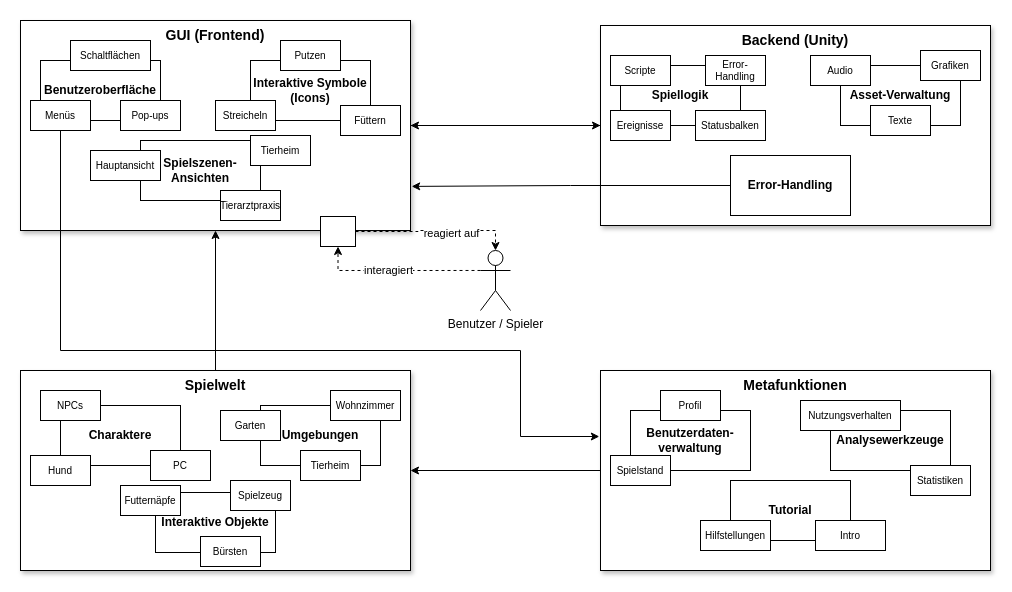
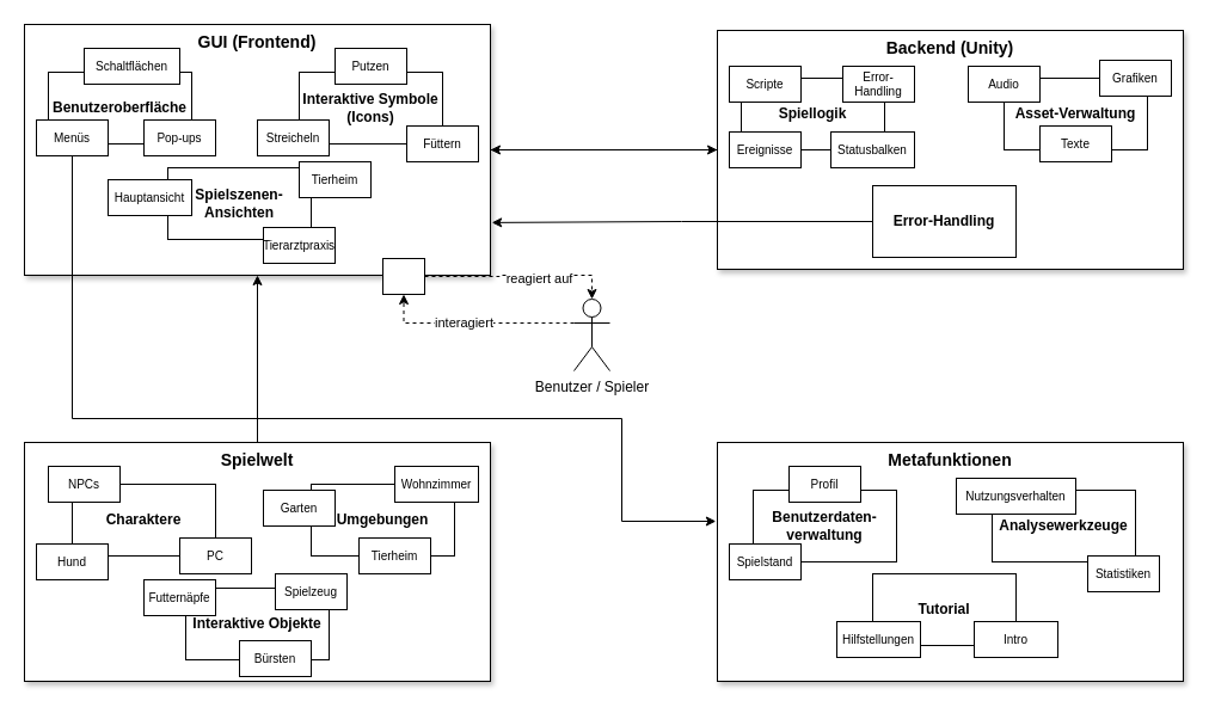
  <mxCell id="0" />
  <mxCell id="1" parent="0" />
  <mxCell id="2" style="edgeStyle=orthogonalEdgeStyle;rounded=0;orthogonalLoop=1;jettySize=auto;html=1;entryX=0;entryY=0.5;entryDx=0;entryDy=0;" edge="1" parent="1" source="3" target="9"><mxGeometry relative="1" as="geometry" /></mxCell>
  <mxCell id="3" value="GUI (Frontend)" style="whiteSpace=wrap;html=1;shadow=1;align=center;verticalAlign=top;fontStyle=1;fontSize=14;" vertex="1" parent="1"><mxGeometry x="20" y="20" width="390" height="210" as="geometry" /></mxCell>
- <mxCell id="4" style="edgeStyle=orthogonalEdgeStyle;rounded=0;orthogonalLoop=1;jettySize=auto;html=1;entryX=1;entryY=0.5;entryDx=0;entryDy=0;" edge="1" parent="1" source="5" target="7"><mxGeometry relative="1" as="geometry" /></mxCell>
  <mxCell id="5" value="Metafunktionen" style="whiteSpace=wrap;html=1;shadow=1;align=center;verticalAlign=top;fontStyle=1;fontSize=14;" vertex="1" parent="1"><mxGeometry x="600" y="370" width="390" height="200" as="geometry" /></mxCell>
  <mxCell id="6" style="edgeStyle=orthogonalEdgeStyle;rounded=0;orthogonalLoop=1;jettySize=auto;html=1;entryX=0.5;entryY=1;entryDx=0;entryDy=0;" edge="1" parent="1" source="7" target="3"><mxGeometry relative="1" as="geometry" /></mxCell>
  <mxCell id="7" value="Spielwelt" style="whiteSpace=wrap;html=1;shadow=1;align=center;verticalAlign=top;fontStyle=1;fontSize=14;" vertex="1" parent="1"><mxGeometry x="20" y="370" width="390" height="200" as="geometry" /></mxCell>
  <mxCell id="8" style="edgeStyle=orthogonalEdgeStyle;rounded=0;orthogonalLoop=1;jettySize=auto;html=1;" edge="1" parent="1" source="9" target="3"><mxGeometry relative="1" as="geometry" /></mxCell>
  <mxCell id="9" value="Backend (Unity)" style="whiteSpace=wrap;html=1;shadow=1;align=center;verticalAlign=top;fontStyle=1;fontSize=14;" vertex="1" parent="1"><mxGeometry x="600" y="25" width="390" height="200" as="geometry" /></mxCell>
  <mxCell id="10" style="edgeStyle=orthogonalEdgeStyle;rounded=0;orthogonalLoop=1;jettySize=auto;html=1;exitX=0;exitY=0.333;exitDx=0;exitDy=0;exitPerimeter=0;entryX=0.5;entryY=1;entryDx=0;entryDy=0;dashed=1;" edge="1" parent="1" source="12" target="27"><mxGeometry relative="1" as="geometry" /></mxCell>
  <mxCell id="11" value="interagiert" style="edgeLabel;html=1;align=center;verticalAlign=middle;resizable=0;points=[];" vertex="1" connectable="0" parent="10"><mxGeometry x="0.12" relative="1" as="geometry"><mxPoint as="offset" /></mxGeometry></mxCell>
  <mxCell id="12" value="Benutzer / Spieler" style="shape=umlActor;verticalLabelPosition=bottom;verticalAlign=top;html=1;outlineConnect=0;" vertex="1" parent="1"><mxGeometry x="480" y="250" width="30" height="60" as="geometry" /></mxCell>
  <mxCell id="13" value="&lt;strong style=&quot;font-size: 12px;&quot;&gt;Benutzeroberfläche&lt;/strong&gt;" style="rounded=0;whiteSpace=wrap;html=1;fontStyle=0;fontSize=12;" vertex="1" parent="1"><mxGeometry x="40" y="60" width="120" height="60" as="geometry" /></mxCell>
  <mxCell id="14" value="&lt;strong&gt;Interaktive Symbole (Icons)&lt;br&gt;&lt;/strong&gt;" style="rounded=0;whiteSpace=wrap;html=1;fontStyle=0;fontSize=12;" vertex="1" parent="1"><mxGeometry x="250" y="60" width="120" height="60" as="geometry" /></mxCell>
  <mxCell id="15" value="&lt;strong&gt;Spielszenen-Ansichten&lt;/strong&gt;" style="rounded=0;whiteSpace=wrap;html=1;fontStyle=0;fontSize=12;" vertex="1" parent="1"><mxGeometry x="140" y="140" width="120" height="60" as="geometry" /></mxCell>
  <mxCell id="16" value="&lt;strong&gt;Charaktere&lt;/strong&gt;" style="rounded=0;whiteSpace=wrap;html=1;fontStyle=0;fontSize=12;" vertex="1" parent="1"><mxGeometry x="60" y="405" width="120" height="60" as="geometry" /></mxCell>
  <mxCell id="17" value="&lt;strong&gt;Umgebungen&lt;/strong&gt;" style="rounded=0;whiteSpace=wrap;html=1;fontStyle=0;fontSize=12;" vertex="1" parent="1"><mxGeometry x="260" y="405" width="120" height="60" as="geometry" /></mxCell>
  <mxCell id="18" value="&lt;strong&gt;Interaktive Objekte&lt;/strong&gt;" style="rounded=0;whiteSpace=wrap;html=1;fontStyle=0;fontSize=12;" vertex="1" parent="1"><mxGeometry x="155" y="492" width="120" height="60" as="geometry" /></mxCell>
  <mxCell id="19" value="&lt;strong&gt;Benutzerdaten-verwaltung&lt;/strong&gt;" style="rounded=0;whiteSpace=wrap;html=1;fontStyle=0;fontSize=12;" vertex="1" parent="1"><mxGeometry x="630" y="410" width="120" height="60" as="geometry" /></mxCell>
  <mxCell id="20" value="&lt;strong&gt;Analysewerkzeuge&lt;/strong&gt;" style="rounded=0;whiteSpace=wrap;html=1;fontStyle=0;fontSize=12;" vertex="1" parent="1"><mxGeometry x="830" y="410" width="120" height="60" as="geometry" /></mxCell>
  <mxCell id="21" value="&lt;strong&gt;Tutorial&lt;/strong&gt;" style="rounded=0;whiteSpace=wrap;html=1;fontStyle=0;fontSize=12;" vertex="1" parent="1"><mxGeometry x="730" y="480" width="120" height="60" as="geometry" /></mxCell>
  <mxCell id="22" value="&lt;strong&gt;Spiellogik&lt;/strong&gt;" style="rounded=0;whiteSpace=wrap;html=1;fontStyle=0;fontSize=12;" vertex="1" parent="1"><mxGeometry x="620" y="65" width="120" height="60" as="geometry" /></mxCell>
  <mxCell id="23" value="&lt;strong&gt;Asset-Verwaltung&lt;/strong&gt;" style="rounded=0;whiteSpace=wrap;html=1;fontStyle=0;fontSize=12;" vertex="1" parent="1"><mxGeometry x="840" y="65" width="120" height="60" as="geometry" /></mxCell>
  <mxCell id="24" value="Error-Handling" style="rounded=0;whiteSpace=wrap;html=1;fontStyle=1;fontSize=12;" vertex="1" parent="1"><mxGeometry x="730" y="155" width="120" height="60" as="geometry" /></mxCell>
  <mxCell id="25" style="edgeStyle=orthogonalEdgeStyle;rounded=0;orthogonalLoop=1;jettySize=auto;html=1;dashed=1;" edge="1" parent="1" source="27" target="12"><mxGeometry relative="1" as="geometry" /></mxCell>
  <mxCell id="26" value="reagiert auf" style="edgeLabel;html=1;align=center;verticalAlign=middle;resizable=0;points=[];" vertex="1" connectable="0" parent="25"><mxGeometry x="0.195" y="-2" relative="1" as="geometry"><mxPoint as="offset" /></mxGeometry></mxCell>
  <mxCell id="27" value="" style="rounded=0;whiteSpace=wrap;html=1;" vertex="1" parent="1"><mxGeometry x="320" y="216" width="35" height="30" as="geometry" /></mxCell>
  <mxCell id="28" value="Menüs" style="rounded=0;whiteSpace=wrap;html=1;fontSize=10;" vertex="1" parent="1"><mxGeometry x="30" y="100" width="60" height="30" as="geometry" /></mxCell>
  <mxCell id="29" value="Füttern" style="rounded=0;whiteSpace=wrap;html=1;fontSize=10;" vertex="1" parent="1"><mxGeometry x="340" y="105" width="60" height="30" as="geometry" /></mxCell>
  <mxCell id="30" value="Schaltflächen" style="rounded=0;whiteSpace=wrap;html=1;fontSize=10;" vertex="1" parent="1"><mxGeometry x="70" y="40" width="80" height="30" as="geometry" /></mxCell>
  <mxCell id="31" value="Pop-ups" style="rounded=0;whiteSpace=wrap;html=1;fontSize=10;" vertex="1" parent="1"><mxGeometry x="120" y="100" width="60" height="30" as="geometry" /></mxCell>
  <mxCell id="32" value="Streicheln" style="rounded=0;whiteSpace=wrap;html=1;fontSize=10;" vertex="1" parent="1"><mxGeometry x="215" y="100" width="60" height="30" as="geometry" /></mxCell>
  <mxCell id="33" value="Putzen" style="rounded=0;whiteSpace=wrap;html=1;fontSize=10;" vertex="1" parent="1"><mxGeometry x="280" y="40" width="60" height="30" as="geometry" /></mxCell>
  <mxCell id="34" value="Hauptansicht" style="rounded=0;whiteSpace=wrap;html=1;fontSize=10;" vertex="1" parent="1"><mxGeometry x="90" y="150" width="70" height="30" as="geometry" /></mxCell>
  <mxCell id="35" value="Tierheim" style="rounded=0;whiteSpace=wrap;html=1;fontSize=10;" vertex="1" parent="1"><mxGeometry x="250" y="135" width="60" height="30" as="geometry" /></mxCell>
  <mxCell id="36" value="Tierarztpraxis" style="rounded=0;whiteSpace=wrap;html=1;fontSize=10;" vertex="1" parent="1"><mxGeometry x="220" y="190" width="60" height="30" as="geometry" /></mxCell>
  <mxCell id="37" value="Spielstand" style="rounded=0;whiteSpace=wrap;html=1;fontSize=10;" vertex="1" parent="1"><mxGeometry x="610" y="455" width="60" height="30" as="geometry" /></mxCell>
  <mxCell id="38" value="Profil" style="rounded=0;whiteSpace=wrap;html=1;fontSize=10;" vertex="1" parent="1"><mxGeometry x="660" y="390" width="60" height="30" as="geometry" /></mxCell>
  <mxCell id="39" value="Nutzungsverhalten" style="rounded=0;whiteSpace=wrap;html=1;fontSize=10;" vertex="1" parent="1"><mxGeometry x="800" y="400" width="100" height="30" as="geometry" /></mxCell>
  <mxCell id="40" value="Statistiken" style="rounded=0;whiteSpace=wrap;html=1;fontSize=10;" vertex="1" parent="1"><mxGeometry x="910" y="465" width="60" height="30" as="geometry" /></mxCell>
  <mxCell id="41" value="Hilfstellungen" style="rounded=0;whiteSpace=wrap;html=1;fontSize=10;" vertex="1" parent="1"><mxGeometry x="700" y="520" width="70" height="30" as="geometry" /></mxCell>
  <mxCell id="42" value="Intro" style="rounded=0;whiteSpace=wrap;html=1;fontSize=10;" vertex="1" parent="1"><mxGeometry x="815" y="520" width="70" height="30" as="geometry" /></mxCell>
  <mxCell id="43" value="NPCs" style="rounded=0;whiteSpace=wrap;html=1;fontSize=10;" vertex="1" parent="1"><mxGeometry x="40" y="390" width="60" height="30" as="geometry" /></mxCell>
  <mxCell id="44" value="Hund" style="rounded=0;whiteSpace=wrap;html=1;fontSize=10;" vertex="1" parent="1"><mxGeometry x="30" y="455" width="60" height="30" as="geometry" /></mxCell>
  <mxCell id="45" value="PC" style="rounded=0;whiteSpace=wrap;html=1;fontSize=10;" vertex="1" parent="1"><mxGeometry x="150" y="450" width="60" height="30" as="geometry" /></mxCell>
  <mxCell id="46" value="Wohnzimmer" style="rounded=0;whiteSpace=wrap;html=1;fontSize=10;" vertex="1" parent="1"><mxGeometry x="330" y="390" width="70" height="30" as="geometry" /></mxCell>
  <mxCell id="47" value="Tierheim" style="rounded=0;whiteSpace=wrap;html=1;fontSize=10;" vertex="1" parent="1"><mxGeometry x="300" y="450" width="60" height="30" as="geometry" /></mxCell>
  <mxCell id="48" value="Garten" style="rounded=0;whiteSpace=wrap;html=1;fontSize=10;" vertex="1" parent="1"><mxGeometry x="220" y="410" width="60" height="30" as="geometry" /></mxCell>
  <mxCell id="49" value="Spielzeug" style="rounded=0;whiteSpace=wrap;html=1;fontSize=10;" vertex="1" parent="1"><mxGeometry x="230" y="480" width="60" height="30" as="geometry" /></mxCell>
  <mxCell id="50" value="Bürsten" style="rounded=0;whiteSpace=wrap;html=1;fontSize=10;" vertex="1" parent="1"><mxGeometry x="200" y="536" width="60" height="30" as="geometry" /></mxCell>
  <mxCell id="51" value="Futternäpfe" style="rounded=0;whiteSpace=wrap;html=1;fontSize=10;" vertex="1" parent="1"><mxGeometry x="120" y="485" width="60" height="30" as="geometry" /></mxCell>
  <mxCell id="52" value="Scripte " style="rounded=0;whiteSpace=wrap;html=1;fontSize=10;" vertex="1" parent="1"><mxGeometry x="610" y="55" width="60" height="30" as="geometry" /></mxCell>
  <mxCell id="53" value="Ereignisse" style="rounded=0;whiteSpace=wrap;html=1;fontSize=10;" vertex="1" parent="1"><mxGeometry x="610" y="110" width="60" height="30" as="geometry" /></mxCell>
  <mxCell id="54" value="Audio" style="rounded=0;whiteSpace=wrap;html=1;fontSize=10;" vertex="1" parent="1"><mxGeometry x="810" y="55" width="60" height="30" as="geometry" /></mxCell>
  <mxCell id="55" value="Texte" style="rounded=0;whiteSpace=wrap;html=1;fontSize=10;" vertex="1" parent="1"><mxGeometry x="870" y="105" width="60" height="30" as="geometry" /></mxCell>
  <mxCell id="56" value="Grafiken" style="rounded=0;whiteSpace=wrap;html=1;fontSize=10;" vertex="1" parent="1"><mxGeometry x="920" y="50" width="60" height="30" as="geometry" /></mxCell>
  <mxCell id="57" value="Statusbalken" style="rounded=0;whiteSpace=wrap;html=1;fontSize=10;" vertex="1" parent="1"><mxGeometry x="695" y="110" width="70" height="30" as="geometry" /></mxCell>
  <mxCell id="58" value="Error-Handling" style="rounded=0;whiteSpace=wrap;html=1;fontSize=10;" vertex="1" parent="1"><mxGeometry x="705" y="55" width="60" height="30" as="geometry" /></mxCell>
  <mxCell id="59" style="edgeStyle=orthogonalEdgeStyle;rounded=0;orthogonalLoop=1;jettySize=auto;html=1;entryX=1.003;entryY=0.79;entryDx=0;entryDy=0;entryPerimeter=0;" edge="1" parent="1" source="24" target="3"><mxGeometry relative="1" as="geometry" /></mxCell>
  <mxCell id="60" style="edgeStyle=orthogonalEdgeStyle;rounded=0;orthogonalLoop=1;jettySize=auto;html=1;entryX=-0.003;entryY=0.33;entryDx=0;entryDy=0;entryPerimeter=0;" edge="1" parent="1" source="28" target="5"><mxGeometry relative="1" as="geometry"><Array as="points"><mxPoint x="60" y="350" /><mxPoint x="520" y="350" /><mxPoint x="520" y="436" /></Array></mxGeometry></mxCell>
